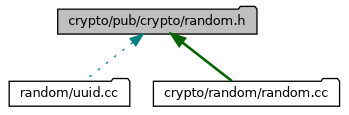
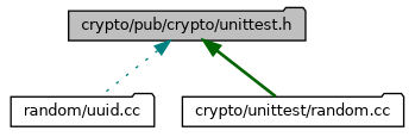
  digraph {
    node [color=black fillcolor=white fontname=Helvetica fontsize=10 shape=folder style=filled]
    edge [dir=back fontname=Helvetica fontsize=10 labelfontname=Helvetica labelfontsize=10]
-   n1 [fillcolor=grey75 fontcolor=black height=0.2 label="crypto/pub/crypto/random.h" width=0.4]
+   n1 [fillcolor=grey75 fontcolor=black height=0.2 label="crypto/pub/crypto/unittest.h" width=0.4]
    n2 [height=0.2 label="random/uuid.cc" width=0.4]
-   n3 [height=0.2 label="crypto/random/random.cc" width=0.4]
+   n3 [height=0.2 label="crypto/unittest/random.cc" width=0.4]
    n1 -> n2 [color=teal style=dotted]
    n1 -> n3 [color=darkgreen style=bold]
  }
